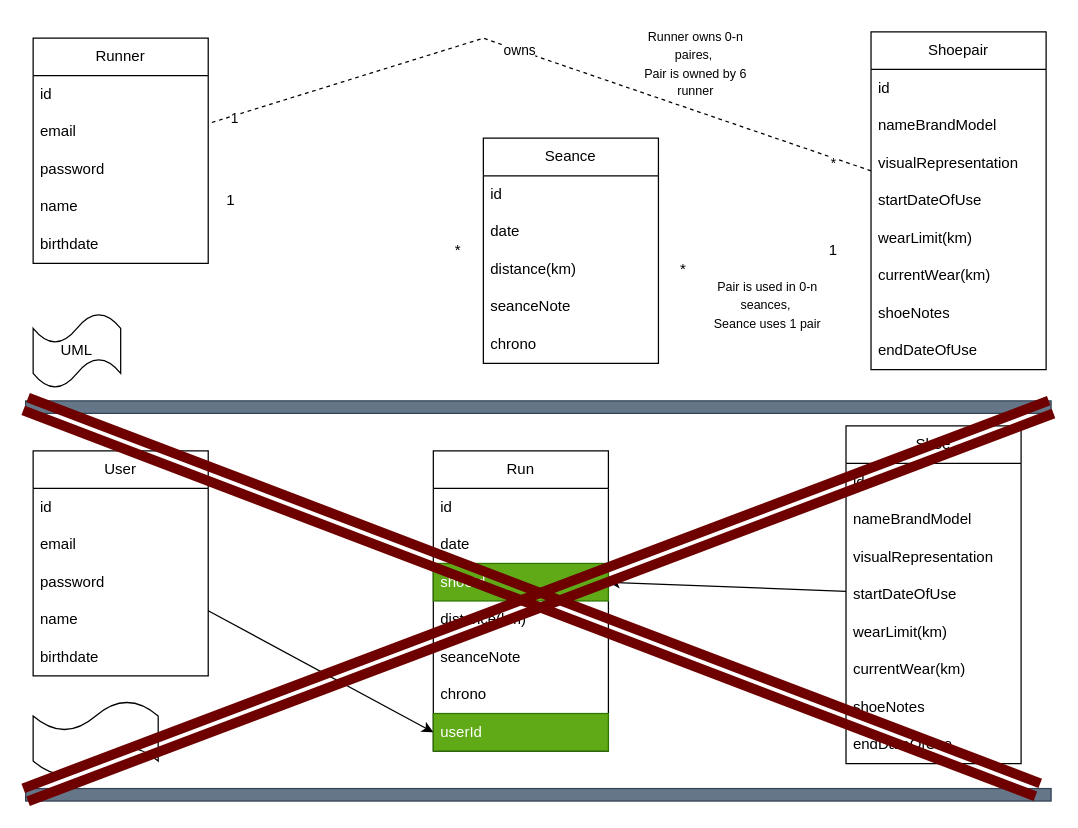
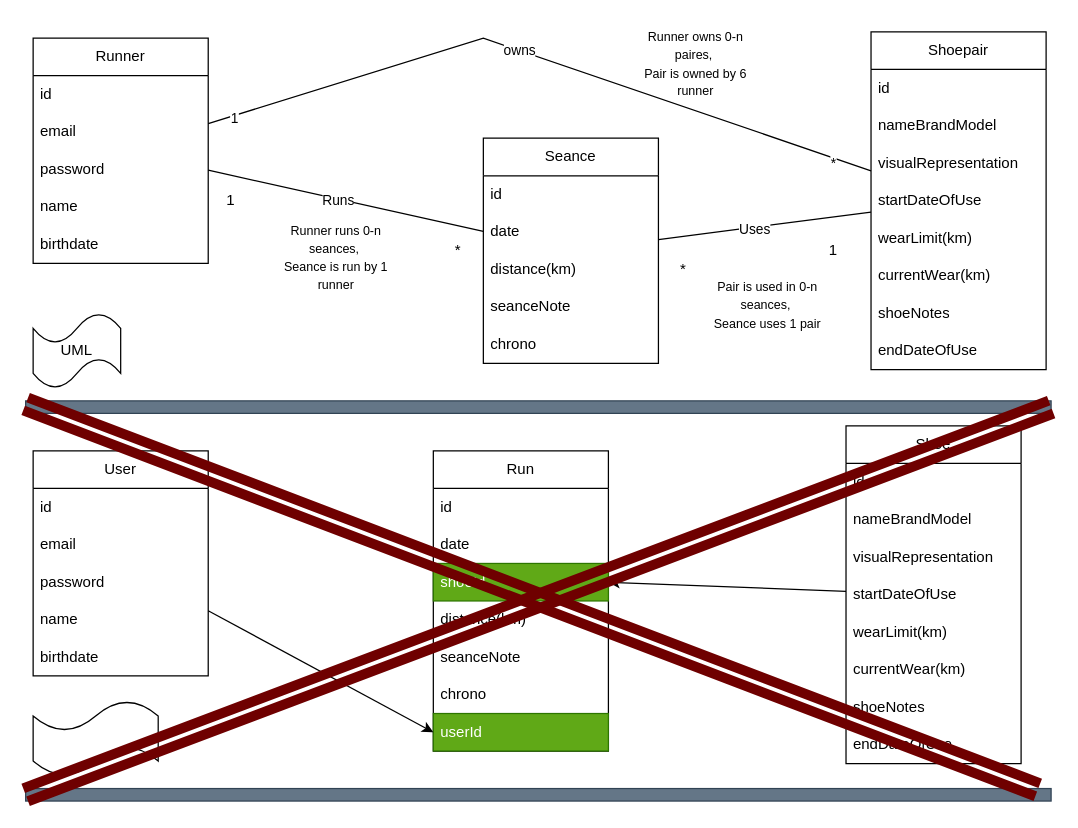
  <mxCell id="0" />
  <mxCell id="1" parent="0" />
  <mxCell id="2" value="Runner" style="swimlane;fontStyle=0;childLayout=stackLayout;horizontal=1;startSize=30;horizontalStack=0;resizeParent=1;resizeParentMax=0;resizeLast=0;collapsible=1;marginBottom=0;whiteSpace=wrap;html=1;" parent="1" vertex="1"><mxGeometry x="26" y="30" width="140" height="180" as="geometry" /></mxCell>
  <mxCell id="3" value="id" style="text;strokeColor=none;fillColor=none;align=left;verticalAlign=middle;spacingLeft=4;spacingRight=4;overflow=hidden;points=[[0,0.5],[1,0.5]];portConstraint=eastwest;rotatable=0;whiteSpace=wrap;html=1;" parent="2" vertex="1"><mxGeometry y="30" width="140" height="30" as="geometry" /></mxCell>
  <mxCell id="4" value="email" style="text;strokeColor=none;fillColor=none;align=left;verticalAlign=middle;spacingLeft=4;spacingRight=4;overflow=hidden;points=[[0,0.5],[1,0.5]];portConstraint=eastwest;rotatable=0;whiteSpace=wrap;html=1;" parent="2" vertex="1"><mxGeometry y="60" width="140" height="30" as="geometry" /></mxCell>
  <mxCell id="5" value="password" style="text;strokeColor=none;fillColor=none;align=left;verticalAlign=middle;spacingLeft=4;spacingRight=4;overflow=hidden;points=[[0,0.5],[1,0.5]];portConstraint=eastwest;rotatable=0;whiteSpace=wrap;html=1;" parent="2" vertex="1"><mxGeometry y="90" width="140" height="30" as="geometry" /></mxCell>
  <mxCell id="6" value="name" style="text;strokeColor=none;fillColor=none;align=left;verticalAlign=middle;spacingLeft=4;spacingRight=4;overflow=hidden;points=[[0,0.5],[1,0.5]];portConstraint=eastwest;rotatable=0;whiteSpace=wrap;html=1;" parent="2" vertex="1"><mxGeometry y="120" width="140" height="30" as="geometry" /></mxCell>
  <mxCell id="7" value="birthdate" style="text;strokeColor=none;fillColor=none;align=left;verticalAlign=middle;spacingLeft=4;spacingRight=4;overflow=hidden;points=[[0,0.5],[1,0.5]];portConstraint=eastwest;rotatable=0;whiteSpace=wrap;html=1;" parent="2" vertex="1"><mxGeometry y="150" width="140" height="30" as="geometry" /></mxCell>
  <mxCell id="8" value="Seance" style="swimlane;fontStyle=0;childLayout=stackLayout;horizontal=1;startSize=30;horizontalStack=0;resizeParent=1;resizeParentMax=0;resizeLast=0;collapsible=1;marginBottom=0;whiteSpace=wrap;html=1;" parent="1" vertex="1"><mxGeometry x="386" y="110" width="140" height="180" as="geometry" /></mxCell>
  <mxCell id="9" value="id" style="text;strokeColor=none;fillColor=none;align=left;verticalAlign=middle;spacingLeft=4;spacingRight=4;overflow=hidden;points=[[0,0.5],[1,0.5]];portConstraint=eastwest;rotatable=0;whiteSpace=wrap;html=1;" parent="8" vertex="1"><mxGeometry y="30" width="140" height="30" as="geometry" /></mxCell>
  <mxCell id="10" value="date" style="text;strokeColor=none;fillColor=none;align=left;verticalAlign=middle;spacingLeft=4;spacingRight=4;overflow=hidden;points=[[0,0.5],[1,0.5]];portConstraint=eastwest;rotatable=0;whiteSpace=wrap;html=1;" parent="8" vertex="1"><mxGeometry y="60" width="140" height="30" as="geometry" /></mxCell>
  <mxCell id="11" value="distance(km)" style="text;strokeColor=none;fillColor=none;align=left;verticalAlign=middle;spacingLeft=4;spacingRight=4;overflow=hidden;points=[[0,0.5],[1,0.5]];portConstraint=eastwest;rotatable=0;whiteSpace=wrap;html=1;" parent="8" vertex="1"><mxGeometry y="90" width="140" height="30" as="geometry" /></mxCell>
  <mxCell id="12" value="seanceNote" style="text;strokeColor=none;fillColor=none;align=left;verticalAlign=middle;spacingLeft=4;spacingRight=4;overflow=hidden;points=[[0,0.5],[1,0.5]];portConstraint=eastwest;rotatable=0;whiteSpace=wrap;html=1;" parent="8" vertex="1"><mxGeometry y="120" width="140" height="30" as="geometry" /></mxCell>
  <mxCell id="13" value="chrono" style="text;strokeColor=none;fillColor=none;align=left;verticalAlign=middle;spacingLeft=4;spacingRight=4;overflow=hidden;points=[[0,0.5],[1,0.5]];portConstraint=eastwest;rotatable=0;whiteSpace=wrap;html=1;" parent="8" vertex="1"><mxGeometry y="150" width="140" height="30" as="geometry" /></mxCell>
  <mxCell id="14" value="Shoepair" style="swimlane;fontStyle=0;childLayout=stackLayout;horizontal=1;startSize=30;horizontalStack=0;resizeParent=1;resizeParentMax=0;resizeLast=0;collapsible=1;marginBottom=0;whiteSpace=wrap;html=1;" parent="1" vertex="1"><mxGeometry x="696" y="25" width="140" height="270" as="geometry" /></mxCell>
  <mxCell id="15" value="id" style="text;strokeColor=none;fillColor=none;align=left;verticalAlign=middle;spacingLeft=4;spacingRight=4;overflow=hidden;points=[[0,0.5],[1,0.5]];portConstraint=eastwest;rotatable=0;whiteSpace=wrap;html=1;" parent="14" vertex="1"><mxGeometry y="30" width="140" height="30" as="geometry" /></mxCell>
  <mxCell id="16" value="nameBrandModel" style="text;strokeColor=none;fillColor=none;align=left;verticalAlign=middle;spacingLeft=4;spacingRight=4;overflow=hidden;points=[[0,0.5],[1,0.5]];portConstraint=eastwest;rotatable=0;whiteSpace=wrap;html=1;" parent="14" vertex="1"><mxGeometry y="60" width="140" height="30" as="geometry" /></mxCell>
  <mxCell id="17" value="visualRepresentation" style="text;strokeColor=none;fillColor=none;align=left;verticalAlign=middle;spacingLeft=4;spacingRight=4;overflow=hidden;points=[[0,0.5],[1,0.5]];portConstraint=eastwest;rotatable=0;whiteSpace=wrap;html=1;" parent="14" vertex="1"><mxGeometry y="90" width="140" height="30" as="geometry" /></mxCell>
  <mxCell id="18" value="startDateOfUse" style="text;strokeColor=none;fillColor=none;align=left;verticalAlign=middle;spacingLeft=4;spacingRight=4;overflow=hidden;points=[[0,0.5],[1,0.5]];portConstraint=eastwest;rotatable=0;whiteSpace=wrap;html=1;" parent="14" vertex="1"><mxGeometry y="120" width="140" height="30" as="geometry" /></mxCell>
  <mxCell id="19" value="wearLimit(km)" style="text;strokeColor=none;fillColor=none;align=left;verticalAlign=middle;spacingLeft=4;spacingRight=4;overflow=hidden;points=[[0,0.5],[1,0.5]];portConstraint=eastwest;rotatable=0;whiteSpace=wrap;html=1;" parent="14" vertex="1"><mxGeometry y="150" width="140" height="30" as="geometry" /></mxCell>
  <mxCell id="20" value="currentWear(km)" style="text;strokeColor=none;fillColor=none;align=left;verticalAlign=middle;spacingLeft=4;spacingRight=4;overflow=hidden;points=[[0,0.5],[1,0.5]];portConstraint=eastwest;rotatable=0;whiteSpace=wrap;html=1;" parent="14" vertex="1"><mxGeometry y="180" width="140" height="30" as="geometry" /></mxCell>
  <mxCell id="21" value="shoeNotes" style="text;strokeColor=none;fillColor=none;align=left;verticalAlign=middle;spacingLeft=4;spacingRight=4;overflow=hidden;points=[[0,0.5],[1,0.5]];portConstraint=eastwest;rotatable=0;whiteSpace=wrap;html=1;" parent="14" vertex="1"><mxGeometry y="210" width="140" height="30" as="geometry" /></mxCell>
  <mxCell id="22" value="endDateOfUse" style="text;strokeColor=none;fillColor=none;align=left;verticalAlign=middle;spacingLeft=4;spacingRight=4;overflow=hidden;points=[[0,0.5],[1,0.5]];portConstraint=eastwest;rotatable=0;whiteSpace=wrap;html=1;" parent="14" vertex="1"><mxGeometry y="240" width="140" height="30" as="geometry" /></mxCell>
  <mxCell id="23" value="*" style="text;html=1;align=center;verticalAlign=middle;whiteSpace=wrap;rounded=0;" parent="1" vertex="1"><mxGeometry x="346" y="190" width="40" height="20" as="geometry" /></mxCell>
  <mxCell id="24" value="1&amp;nbsp;" style="text;html=1;align=center;verticalAlign=middle;whiteSpace=wrap;rounded=0;" parent="1" vertex="1"><mxGeometry x="156" y="145" width="60" height="30" as="geometry" /></mxCell>
  <mxCell id="25" value="1" style="text;html=1;align=center;verticalAlign=middle;whiteSpace=wrap;rounded=0;" parent="1" vertex="1"><mxGeometry x="636" y="185" width="60" height="30" as="geometry" /></mxCell>
  <mxCell id="26" value="*" style="text;html=1;align=center;verticalAlign=middle;whiteSpace=wrap;rounded=0;" parent="1" vertex="1"><mxGeometry x="516" y="200" width="60" height="30" as="geometry" /></mxCell>
  <mxCell id="27" value="User" style="swimlane;fontStyle=0;childLayout=stackLayout;horizontal=1;startSize=30;horizontalStack=0;resizeParent=1;resizeParentMax=0;resizeLast=0;collapsible=1;marginBottom=0;whiteSpace=wrap;html=1;" parent="1" vertex="1"><mxGeometry x="26" y="360" width="140" height="180" as="geometry" /></mxCell>
  <mxCell id="28" value="id" style="text;strokeColor=none;fillColor=none;align=left;verticalAlign=middle;spacingLeft=4;spacingRight=4;overflow=hidden;points=[[0,0.5],[1,0.5]];portConstraint=eastwest;rotatable=0;whiteSpace=wrap;html=1;" parent="27" vertex="1"><mxGeometry y="30" width="140" height="30" as="geometry" /></mxCell>
  <mxCell id="29" value="email" style="text;strokeColor=none;fillColor=none;align=left;verticalAlign=middle;spacingLeft=4;spacingRight=4;overflow=hidden;points=[[0,0.5],[1,0.5]];portConstraint=eastwest;rotatable=0;whiteSpace=wrap;html=1;" parent="27" vertex="1"><mxGeometry y="60" width="140" height="30" as="geometry" /></mxCell>
  <mxCell id="30" value="password" style="text;strokeColor=none;fillColor=none;align=left;verticalAlign=middle;spacingLeft=4;spacingRight=4;overflow=hidden;points=[[0,0.5],[1,0.5]];portConstraint=eastwest;rotatable=0;whiteSpace=wrap;html=1;" parent="27" vertex="1"><mxGeometry y="90" width="140" height="30" as="geometry" /></mxCell>
  <mxCell id="31" value="name" style="text;strokeColor=none;fillColor=none;align=left;verticalAlign=middle;spacingLeft=4;spacingRight=4;overflow=hidden;points=[[0,0.5],[1,0.5]];portConstraint=eastwest;rotatable=0;whiteSpace=wrap;html=1;" parent="27" vertex="1"><mxGeometry y="120" width="140" height="30" as="geometry" /></mxCell>
  <mxCell id="32" value="birthdate" style="text;strokeColor=none;fillColor=none;align=left;verticalAlign=middle;spacingLeft=4;spacingRight=4;overflow=hidden;points=[[0,0.5],[1,0.5]];portConstraint=eastwest;rotatable=0;whiteSpace=wrap;html=1;" parent="27" vertex="1"><mxGeometry y="150" width="140" height="30" as="geometry" /></mxCell>
  <mxCell id="33" value="Run" style="swimlane;fontStyle=0;childLayout=stackLayout;horizontal=1;startSize=30;horizontalStack=0;resizeParent=1;resizeParentMax=0;resizeLast=0;collapsible=1;marginBottom=0;whiteSpace=wrap;html=1;" parent="1" vertex="1"><mxGeometry x="346" y="360" width="140" height="240" as="geometry" /></mxCell>
  <mxCell id="34" value="id" style="text;strokeColor=none;fillColor=none;align=left;verticalAlign=middle;spacingLeft=4;spacingRight=4;overflow=hidden;points=[[0,0.5],[1,0.5]];portConstraint=eastwest;rotatable=0;whiteSpace=wrap;html=1;" parent="33" vertex="1"><mxGeometry y="30" width="140" height="30" as="geometry" /></mxCell>
  <mxCell id="35" value="date" style="text;strokeColor=none;fillColor=none;align=left;verticalAlign=middle;spacingLeft=4;spacingRight=4;overflow=hidden;points=[[0,0.5],[1,0.5]];portConstraint=eastwest;rotatable=0;whiteSpace=wrap;html=1;" parent="33" vertex="1"><mxGeometry y="60" width="140" height="30" as="geometry" /></mxCell>
  <mxCell id="36" value="shoeId" style="text;strokeColor=#2D7600;fillColor=#60a917;align=left;verticalAlign=middle;spacingLeft=4;spacingRight=4;overflow=hidden;points=[[0,0.5],[1,0.5]];portConstraint=eastwest;rotatable=0;whiteSpace=wrap;html=1;fontColor=#ffffff;" parent="33" vertex="1"><mxGeometry y="90" width="140" height="30" as="geometry" /></mxCell>
  <mxCell id="37" value="distance(km)" style="text;strokeColor=none;fillColor=none;align=left;verticalAlign=middle;spacingLeft=4;spacingRight=4;overflow=hidden;points=[[0,0.5],[1,0.5]];portConstraint=eastwest;rotatable=0;whiteSpace=wrap;html=1;" parent="33" vertex="1"><mxGeometry y="120" width="140" height="30" as="geometry" /></mxCell>
  <mxCell id="38" value="seanceNote" style="text;strokeColor=none;fillColor=none;align=left;verticalAlign=middle;spacingLeft=4;spacingRight=4;overflow=hidden;points=[[0,0.5],[1,0.5]];portConstraint=eastwest;rotatable=0;whiteSpace=wrap;html=1;" parent="33" vertex="1"><mxGeometry y="150" width="140" height="30" as="geometry" /></mxCell>
  <mxCell id="39" value="chrono" style="text;strokeColor=none;fillColor=none;align=left;verticalAlign=middle;spacingLeft=4;spacingRight=4;overflow=hidden;points=[[0,0.5],[1,0.5]];portConstraint=eastwest;rotatable=0;whiteSpace=wrap;html=1;" parent="33" vertex="1"><mxGeometry y="180" width="140" height="30" as="geometry" /></mxCell>
  <mxCell id="40" value="userId" style="text;strokeColor=#2D7600;fillColor=#60a917;align=left;verticalAlign=middle;spacingLeft=4;spacingRight=4;overflow=hidden;points=[[0,0.5],[1,0.5]];portConstraint=eastwest;rotatable=0;whiteSpace=wrap;html=1;fontColor=#ffffff;" parent="33" vertex="1"><mxGeometry y="210" width="140" height="30" as="geometry" /></mxCell>
  <mxCell id="41" value="Shoe" style="swimlane;fontStyle=0;childLayout=stackLayout;horizontal=1;startSize=30;horizontalStack=0;resizeParent=1;resizeParentMax=0;resizeLast=0;collapsible=1;marginBottom=0;whiteSpace=wrap;html=1;" parent="1" vertex="1"><mxGeometry x="676" y="340" width="140" height="270" as="geometry" /></mxCell>
  <mxCell id="42" value="id" style="text;strokeColor=none;fillColor=none;align=left;verticalAlign=middle;spacingLeft=4;spacingRight=4;overflow=hidden;points=[[0,0.5],[1,0.5]];portConstraint=eastwest;rotatable=0;whiteSpace=wrap;html=1;" parent="41" vertex="1"><mxGeometry y="30" width="140" height="30" as="geometry" /></mxCell>
  <mxCell id="43" value="nameBrandModel" style="text;strokeColor=none;fillColor=none;align=left;verticalAlign=middle;spacingLeft=4;spacingRight=4;overflow=hidden;points=[[0,0.5],[1,0.5]];portConstraint=eastwest;rotatable=0;whiteSpace=wrap;html=1;" parent="41" vertex="1"><mxGeometry y="60" width="140" height="30" as="geometry" /></mxCell>
  <mxCell id="44" value="visualRepresentation" style="text;strokeColor=none;fillColor=none;align=left;verticalAlign=middle;spacingLeft=4;spacingRight=4;overflow=hidden;points=[[0,0.5],[1,0.5]];portConstraint=eastwest;rotatable=0;whiteSpace=wrap;html=1;" parent="41" vertex="1"><mxGeometry y="90" width="140" height="30" as="geometry" /></mxCell>
  <mxCell id="45" value="startDateOfUse" style="text;strokeColor=none;fillColor=none;align=left;verticalAlign=middle;spacingLeft=4;spacingRight=4;overflow=hidden;points=[[0,0.5],[1,0.5]];portConstraint=eastwest;rotatable=0;whiteSpace=wrap;html=1;" parent="41" vertex="1"><mxGeometry y="120" width="140" height="30" as="geometry" /></mxCell>
  <mxCell id="46" value="wearLimit(km)" style="text;strokeColor=none;fillColor=none;align=left;verticalAlign=middle;spacingLeft=4;spacingRight=4;overflow=hidden;points=[[0,0.5],[1,0.5]];portConstraint=eastwest;rotatable=0;whiteSpace=wrap;html=1;" parent="41" vertex="1"><mxGeometry y="150" width="140" height="30" as="geometry" /></mxCell>
  <mxCell id="47" value="currentWear(km)" style="text;strokeColor=none;fillColor=none;align=left;verticalAlign=middle;spacingLeft=4;spacingRight=4;overflow=hidden;points=[[0,0.5],[1,0.5]];portConstraint=eastwest;rotatable=0;whiteSpace=wrap;html=1;" parent="41" vertex="1"><mxGeometry y="180" width="140" height="30" as="geometry" /></mxCell>
  <mxCell id="48" value="shoeNotes" style="text;strokeColor=none;fillColor=none;align=left;verticalAlign=middle;spacingLeft=4;spacingRight=4;overflow=hidden;points=[[0,0.5],[1,0.5]];portConstraint=eastwest;rotatable=0;whiteSpace=wrap;html=1;" parent="41" vertex="1"><mxGeometry y="210" width="140" height="30" as="geometry" /></mxCell>
  <mxCell id="49" value="endDateOfUse" style="text;strokeColor=none;fillColor=none;align=left;verticalAlign=middle;spacingLeft=4;spacingRight=4;overflow=hidden;points=[[0,0.5],[1,0.5]];portConstraint=eastwest;rotatable=0;whiteSpace=wrap;html=1;" parent="41" vertex="1"><mxGeometry y="240" width="140" height="30" as="geometry" /></mxCell>
  <mxCell id="50" value="" style="endArrow=classic;html=1;rounded=0;entryX=0;entryY=0.5;entryDx=0;entryDy=0;" parent="1" source="27" target="40" edge="1"><mxGeometry width="50" height="50" relative="1" as="geometry"><mxPoint x="406" y="440" as="sourcePoint" /><mxPoint x="456" y="390" as="targetPoint" /></mxGeometry></mxCell>
  <mxCell id="51" value="" style="rounded=0;whiteSpace=wrap;html=1;fillColor=#647687;fontColor=#ffffff;strokeColor=#314354;" parent="1" vertex="1"><mxGeometry x="20" y="320" width="820" height="10" as="geometry" /></mxCell>
  <mxCell id="52" value="" style="endArrow=classic;html=1;rounded=0;entryX=1;entryY=0.5;entryDx=0;entryDy=0;" parent="1" source="41" target="36" edge="1"><mxGeometry width="50" height="50" relative="1" as="geometry"><mxPoint x="346" y="450" as="sourcePoint" /><mxPoint x="396" y="400" as="targetPoint" /></mxGeometry></mxCell>
  <mxCell id="53" value="" style="rounded=0;whiteSpace=wrap;html=1;fillColor=#647687;fontColor=#ffffff;strokeColor=#314354;" parent="1" vertex="1"><mxGeometry x="20" y="630" width="820" height="10" as="geometry" /></mxCell>
  <mxCell id="54" value="" style="shape=tape;whiteSpace=wrap;html=1;" parent="1" vertex="1"><mxGeometry x="26" y="560" width="100" height="60" as="geometry" /></mxCell>
  <mxCell id="55" value="UML" style="shape=tape;whiteSpace=wrap;html=1;" parent="1" vertex="1"><mxGeometry x="26" y="250" width="70" height="60" as="geometry" /></mxCell>
- <mxCell id="56" value="" style="endArrow=none;html=1;rounded=0;endFill=0;dashed=1;" parent="1" source="14" target="2" edge="1"><mxGeometry width="50" height="50" relative="1" as="geometry"><mxPoint x="386" y="178" as="sourcePoint" /><mxPoint x="176" y="142" as="targetPoint" /><Array as="points"><mxPoint x="386" y="30" /></Array></mxGeometry></mxCell>
+ <mxCell id="56" value="" style="endArrow=none;html=1;rounded=0;endFill=0;" parent="1" source="14" target="2" edge="1"><mxGeometry width="50" height="50" relative="1" as="geometry"><mxPoint x="386" y="178" as="sourcePoint" /><mxPoint x="176" y="142" as="targetPoint" /><Array as="points"><mxPoint x="386" y="30" /></Array></mxGeometry></mxCell>
  <mxCell id="57" value="owns" style="edgeLabel;html=1;align=center;verticalAlign=middle;resizable=0;points=[];" parent="56" vertex="1" connectable="0"><mxGeometry x="0.063" relative="1" as="geometry"><mxPoint as="offset" /></mxGeometry></mxCell>
  <mxCell id="58" value="*" style="edgeLabel;html=1;align=center;verticalAlign=middle;resizable=0;points=[];" parent="56" vertex="1" connectable="0"><mxGeometry x="-0.888" y="4" relative="1" as="geometry"><mxPoint as="offset" /></mxGeometry></mxCell>
  <mxCell id="59" value="1" style="edgeLabel;html=1;align=center;verticalAlign=middle;resizable=0;points=[];" parent="56" vertex="1" connectable="0"><mxGeometry x="0.925" y="1" relative="1" as="geometry"><mxPoint as="offset" /></mxGeometry></mxCell>
+ <mxCell id="60" value="&lt;font style=&quot;font-size: 10px;&quot;&gt;Runner runs 0-n seances,&amp;nbsp;&lt;br&gt;&lt;/font&gt;&lt;font style=&quot;font-size: 10px;&quot;&gt;Seance is run by 1 runner&lt;/font&gt;" style="text;html=1;align=center;verticalAlign=middle;whiteSpace=wrap;rounded=0;" parent="1" vertex="1"><mxGeometry x="216" y="175" width="105" height="60" as="geometry" /></mxCell>
  <mxCell id="61" value="&lt;font style=&quot;font-size: 10px;&quot;&gt;Pair is used in 0-n seances,&amp;nbsp;&lt;br&gt;&lt;/font&gt;&lt;font style=&quot;font-size: 10px;&quot;&gt;Seance uses 1 pair&lt;/font&gt;" style="text;html=1;align=center;verticalAlign=middle;whiteSpace=wrap;rounded=0;" parent="1" vertex="1"><mxGeometry x="556" y="215" width="115" height="55" as="geometry" /></mxCell>
+ <mxCell id="62" value="" style="endArrow=none;html=1;rounded=0;" parent="1" source="8" target="2" edge="1"><mxGeometry width="50" height="50" relative="1" as="geometry"><mxPoint x="406" y="430" as="sourcePoint" /><mxPoint x="456" y="380" as="targetPoint" /><Array as="points" /></mxGeometry></mxCell>
+ <mxCell id="63" value="Runs" style="edgeLabel;html=1;align=center;verticalAlign=middle;resizable=0;points=[];" parent="62" vertex="1" connectable="0"><mxGeometry x="0.052" y="1" relative="1" as="geometry"><mxPoint as="offset" /></mxGeometry></mxCell>
+ <mxCell id="64" value="" style="endArrow=none;html=1;rounded=0;" parent="1" source="8" target="14" edge="1"><mxGeometry width="50" height="50" relative="1" as="geometry"><mxPoint x="526" y="144.998" as="sourcePoint" /><mxPoint x="696" y="123.062" as="targetPoint" /></mxGeometry></mxCell>
+ <mxCell id="65" value="Text" style="edgeLabel;html=1;align=center;verticalAlign=middle;resizable=0;points=[];" parent="64" vertex="1" connectable="0"><mxGeometry x="-0.119" y="-1" relative="1" as="geometry"><mxPoint x="-1" as="offset" /></mxGeometry></mxCell>
+ <mxCell id="66" value="Uses" style="edgeLabel;html=1;align=center;verticalAlign=middle;resizable=0;points=[];" parent="64" vertex="1" connectable="0"><mxGeometry x="-0.107" y="-1" relative="1" as="geometry"><mxPoint as="offset" /></mxGeometry></mxCell>
  <mxCell id="67" value="&lt;font style=&quot;font-size: 10px;&quot;&gt;Runner owns 0-n paires,&amp;nbsp;&lt;br&gt;&lt;/font&gt;&lt;font style=&quot;font-size: 10px;&quot;&gt;Pair is owned by 6 runner&lt;/font&gt;" style="text;html=1;align=center;verticalAlign=middle;whiteSpace=wrap;rounded=0;" parent="1" vertex="1"><mxGeometry x="506" width="100" height="60" as="geometry" y="20" /></mxCell>
  <mxCell id="68" value="" style="shape=link;html=1;rounded=0;entryX=0.987;entryY=0.1;entryDx=0;entryDy=0;entryPerimeter=0;exitX=0;exitY=0.25;exitDx=0;exitDy=0;fillColor=#a20025;strokeColor=#6F0000;strokeWidth=8;" edge="1" parent="1" source="51" target="53"><mxGeometry width="100" relative="1" as="geometry"><mxPoint x="376" y="410" as="sourcePoint" /><mxPoint x="476" y="410" as="targetPoint" /></mxGeometry></mxCell>
  <mxCell id="69" value="" style="shape=link;html=1;rounded=0;entryX=1;entryY=0.5;entryDx=0;entryDy=0;exitX=0;exitY=0.5;exitDx=0;exitDy=0;fillColor=#a20025;strokeColor=#6F0000;strokeWidth=8;" edge="1" parent="1" source="53" target="51"><mxGeometry width="100" relative="1" as="geometry"><mxPoint x="30" y="333" as="sourcePoint" /><mxPoint x="839" y="641" as="targetPoint" /></mxGeometry></mxCell>
